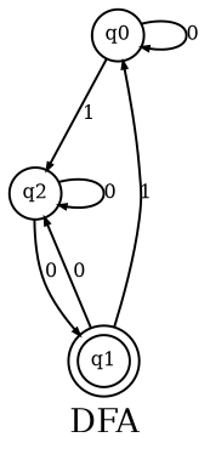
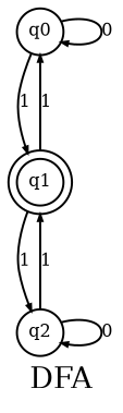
  digraph {
    label=DFA
    rankdir=TB
    node [fixedsize=true fontsize=8 shape=circle]
    edge [arrowsize=0.3 fontsize=8]
    q0 [width=0.3]
    q1 [shape=doublecircle width=0.3]
    q2 [width=0.3]
    q0 -> q0 [label=0]
-   q0 -> q2 [label=1]
+   q0 -> q1 [label=1]
    q1 -> q0 [label=1]
-   q1 -> q2 [label=0]
-   q2 -> q1 [label=0]
+   q1 -> q2 [label=1]
+   q2 -> q1 [label=1]
    q2 -> q2 [label=0]
  }
